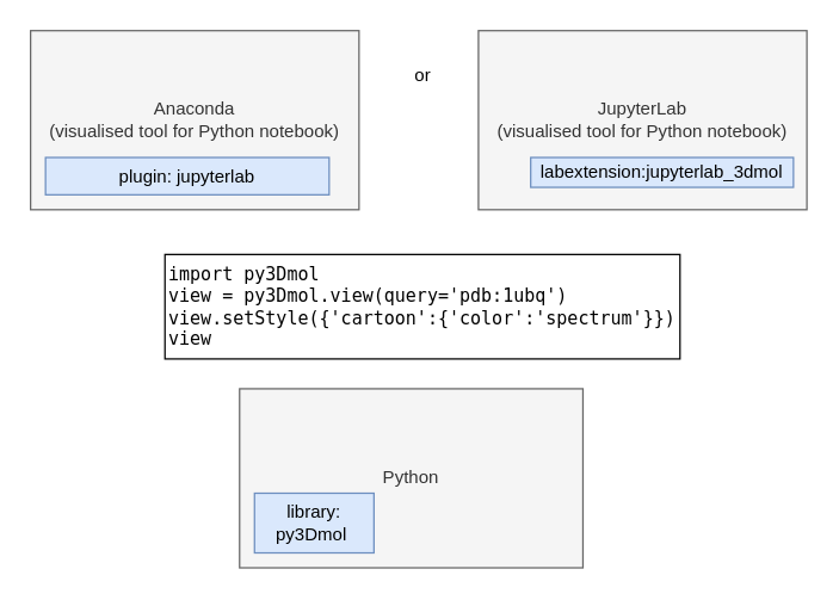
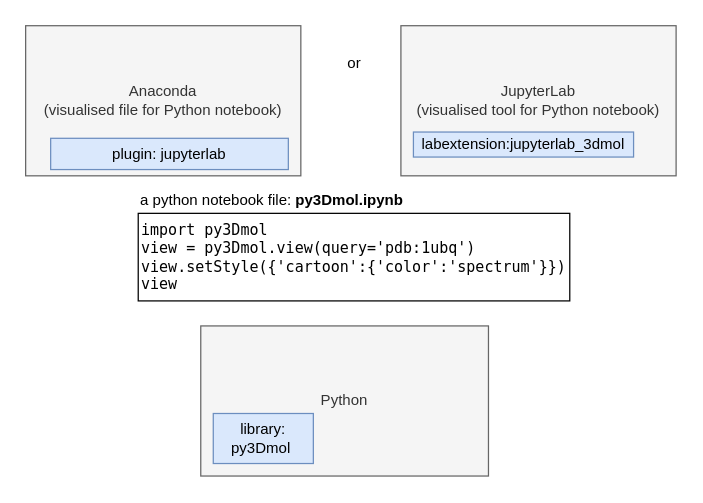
  <mxCell id="0" />
  <mxCell id="1" parent="0" />
  <mxCell id="2" value="Python" style="rounded=0;whiteSpace=wrap;html=1;fillColor=#f5f5f5;strokeColor=#666666;fontColor=#333333;" vertex="1" parent="1"><mxGeometry x="160" y="260" width="230" height="120" as="geometry" /></mxCell>
  <mxCell id="3" value="library: py3Dmol&amp;nbsp;" style="rounded=0;whiteSpace=wrap;html=1;fillColor=#dae8fc;strokeColor=#6c8ebf;" vertex="1" parent="1"><mxGeometry x="170" y="330" width="80" height="40" as="geometry" /></mxCell>
  <mxCell id="4" value="&lt;pre style=&quot;text-align: left&quot;&gt;import py3Dmol&lt;br&gt;view = py3Dmol.view(query='pdb:1ubq')&lt;br&gt;view.setStyle({'cartoon':{'color':'spectrum'}})&lt;br&gt;view&lt;/pre&gt;" style="rounded=0;whiteSpace=wrap;html=1;" vertex="1" parent="1"><mxGeometry x="110" y="170" width="345" height="70" as="geometry" /></mxCell>
- <mxCell id="6" value="Anaconda&lt;br&gt;(visualised tool for Python notebook)" style="rounded=0;whiteSpace=wrap;html=1;fillColor=#f5f5f5;strokeColor=#666666;fontColor=#333333;" vertex="1" parent="1"><mxGeometry x="20" y="20" width="220" height="120" as="geometry" /></mxCell>
+ <mxCell id="5" value="&lt;span style=&quot;font-weight: normal&quot;&gt;a python notebook file: &lt;/span&gt;py3Dmol.ipynb" style="text;html=1;strokeColor=none;fillColor=none;align=left;verticalAlign=middle;whiteSpace=wrap;rounded=0;fontStyle=1" vertex="1" parent="1"><mxGeometry x="110" y="150" width="370" height="20" as="geometry" /></mxCell>
+ <mxCell id="6" value="Anaconda&lt;br&gt;(visualised file for Python notebook)" style="rounded=0;whiteSpace=wrap;html=1;fillColor=#f5f5f5;strokeColor=#666666;fontColor=#333333;" vertex="1" parent="1"><mxGeometry x="20" y="20" width="220" height="120" as="geometry" /></mxCell>
  <mxCell id="7" value="JupyterLab&lt;br&gt;(visualised tool for Python notebook)" style="rounded=0;whiteSpace=wrap;html=1;fillColor=#f5f5f5;strokeColor=#666666;fontColor=#333333;" vertex="1" parent="1"><mxGeometry x="320" y="20" width="220" height="120" as="geometry" /></mxCell>
  <mxCell id="8" value="or" style="text;html=1;strokeColor=none;fillColor=none;align=center;verticalAlign=middle;whiteSpace=wrap;rounded=0;" vertex="1" parent="1"><mxGeometry x="263" y="40" width="40" height="20" as="geometry" /></mxCell>
- <mxCell id="9" value="labextension:jupyterlab_3dmol" style="rounded=0;whiteSpace=wrap;html=1;fillColor=#dae8fc;strokeColor=#6c8ebf;" vertex="1" parent="1"><mxGeometry x="355" y="105" width="176" height="20" as="geometry" /></mxCell>
- <mxCell id="10" value="plugin:&amp;nbsp;jupyterlab" style="rounded=0;whiteSpace=wrap;html=1;fillColor=#dae8fc;strokeColor=#6c8ebf;" vertex="1" parent="1"><mxGeometry x="30" y="105" width="190" height="25" as="geometry" /></mxCell>
+ <mxCell id="9" value="labextension:jupyterlab_3dmol" style="rounded=0;whiteSpace=wrap;html=1;fillColor=#dae8fc;strokeColor=#6c8ebf;" vertex="1" parent="1"><mxGeometry x="330" y="105" width="176" height="20" as="geometry" /></mxCell>
+ <mxCell id="10" value="plugin:&amp;nbsp;jupyterlab" style="rounded=0;whiteSpace=wrap;html=1;fillColor=#dae8fc;strokeColor=#6c8ebf;" vertex="1" parent="1"><mxGeometry x="40" y="110" width="190" height="25" as="geometry" /></mxCell>
